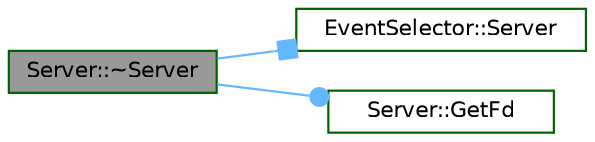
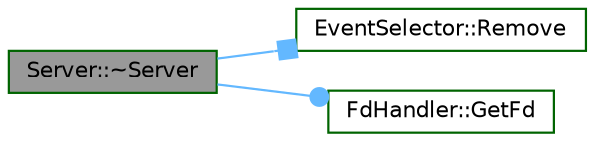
  digraph {
    rankdir=LR
    node [color=darkgreen fillcolor=white fontname=Helvetica fontsize=10 shape=box style=filled]
    edge [color=steelblue1 fontname=Helvetica fontsize=10 labelfontname=Helvetica labelfontsize=10 style=solid]
    n1 [fillcolor=grey60 fontcolor=black height=0.2 label="Server::~Server" width=0.4]
-   n2 [height=0.2 label="EventSelector::Server" width=0.4]
-   n3 [height=0.2 label="Server::GetFd" width=0.4]
+   n2 [height=0.2 label="EventSelector::Remove" width=0.4]
+   n3 [height=0.2 label="FdHandler::GetFd" width=0.4]
    n1 -> n2 [arrowhead=box]
    n1 -> n3 [arrowhead=dot]
  }
